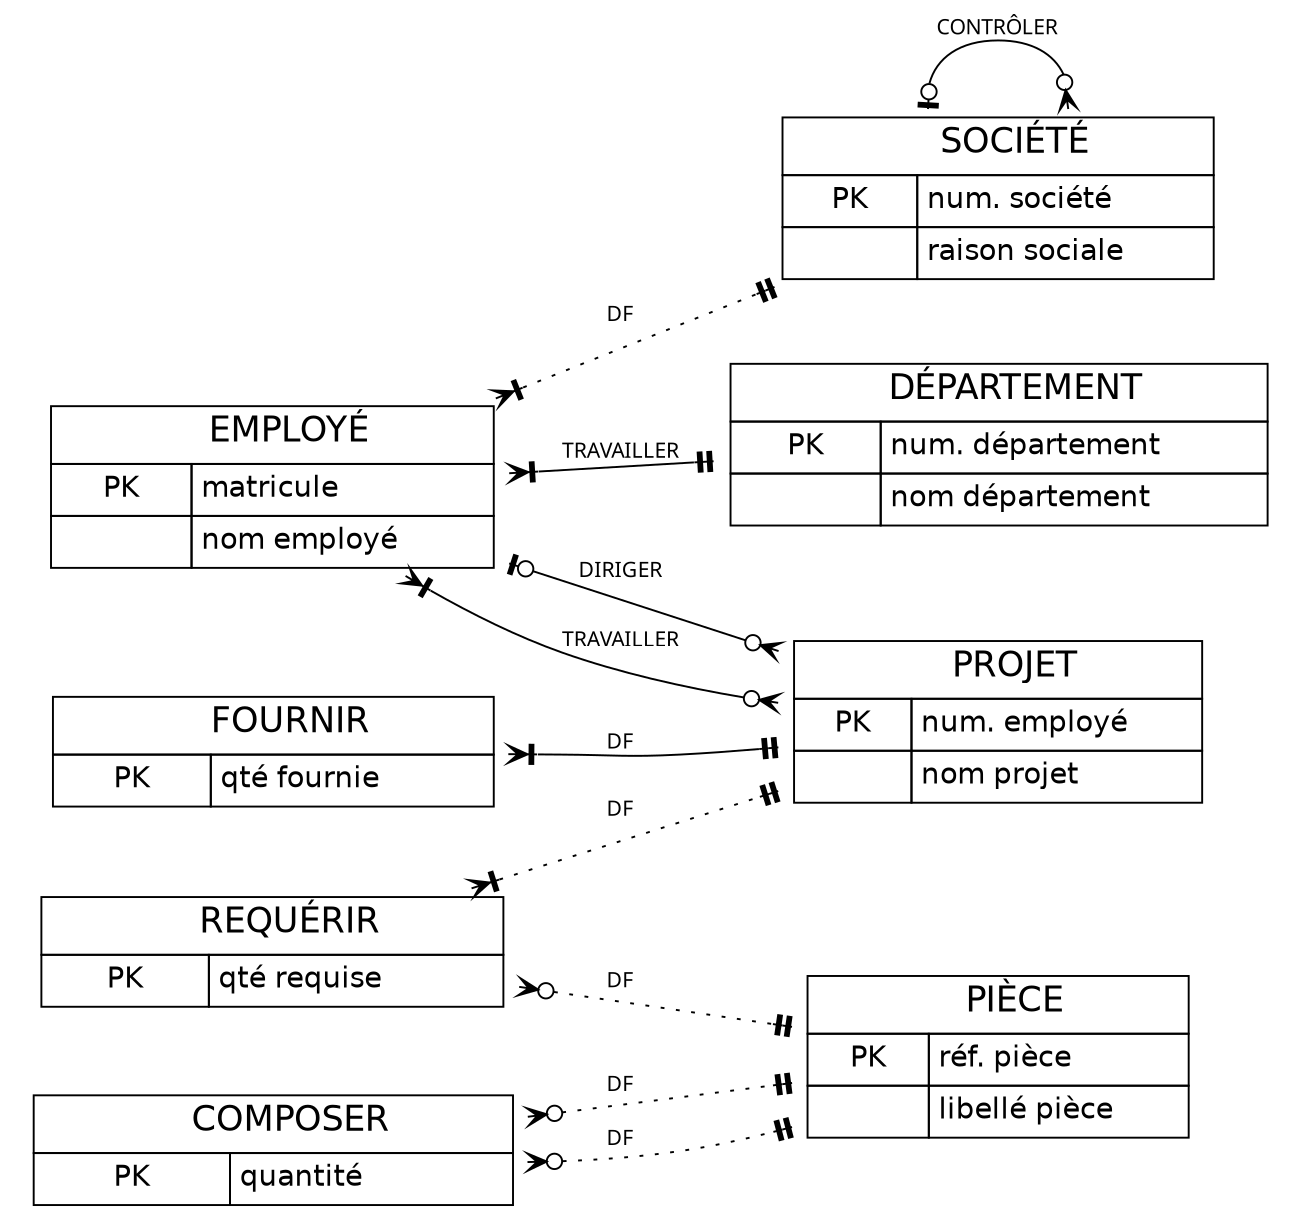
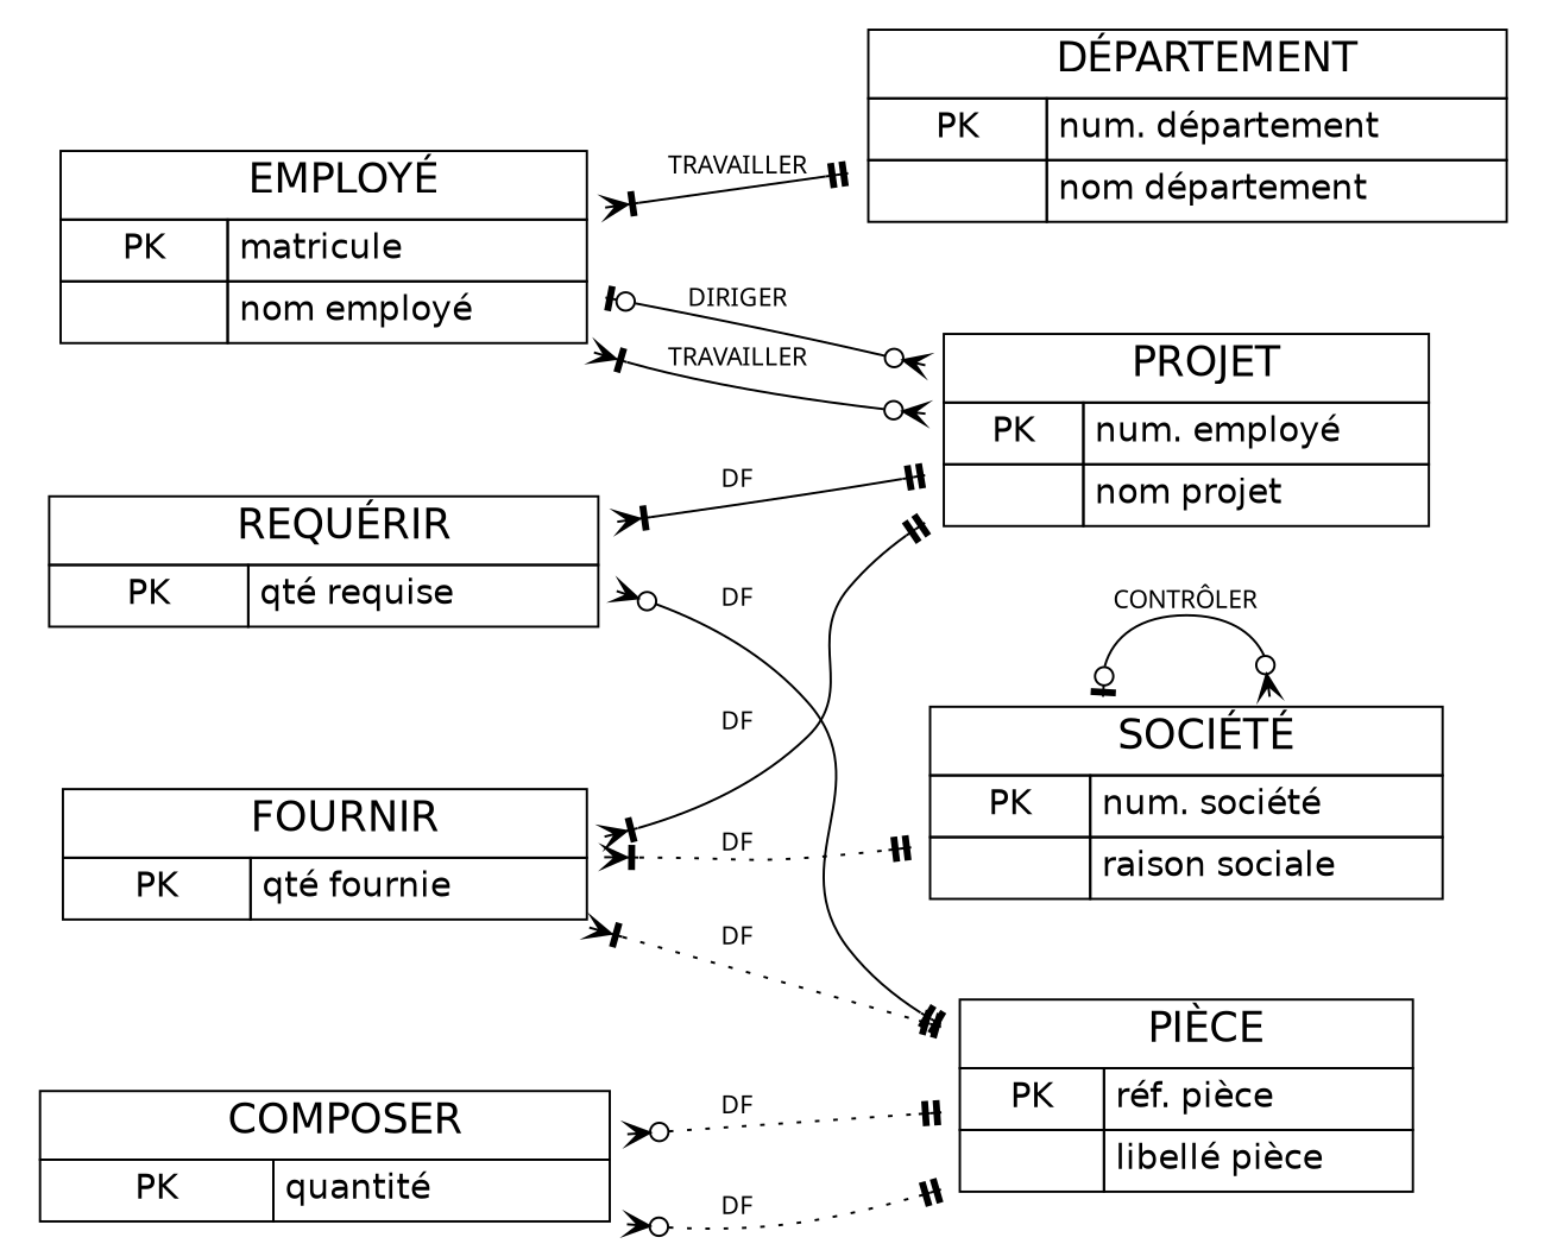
  digraph {
    bgcolor="#FFFFFF"
    nodesep=0.5
    rankdir=LR
    node [fontcolor="#000000" fontname=Helvetica fontsize=15 shape=none]
    edge [arrowhead=teetee arrowtail=crowtee color="#000000" dir=both fontcolor="#000000" fontname=Futura fontsize=11 penwidth=1 style=dotted]
    n1 [label=<<table         border="0"         cellborder="1"         cellspacing="0"         bgcolor="#FFFFFF"         color="#000000"         cellpadding="4"     >         <tr>             <td bgcolor="#FFFFFF" colspan="2">                 <font                     color="#000000"                     point-size="18"                 >EMPLOYÉ</font>             </td>         </tr>         <tr><td>PK</td><td align="left">matricule</td></tr>         <tr><td> </td><td align="left">nom employé</td></tr>     </table> >]
    n2 [label=<<table         border="0"         cellborder="1"         cellspacing="0"         bgcolor="#FFFFFF"         color="#000000"         cellpadding="4"     >         <tr>             <td bgcolor="#FFFFFF" colspan="2">                 <font                     color="#000000"                     point-size="18"                 >PROJET</font>             </td>         </tr>         <tr><td>PK</td><td align="left">num. employé</td></tr>         <tr><td> </td><td align="left">nom projet</td></tr>     </table> >]
    n3 [label=<<table         border="0"         cellborder="1"         cellspacing="0"         bgcolor="#FFFFFF"         color="#000000"         cellpadding="4"     >         <tr>             <td bgcolor="#FFFFFF" colspan="2">                 <font                     color="#000000"                     point-size="18"                 >DÉPARTEMENT</font>             </td>         </tr>         <tr><td>PK</td><td align="left">num. département</td></tr>         <tr><td> </td><td align="left">nom département</td></tr>     </table> >]
    n4 [label=<<table         border="0"         cellborder="1"         cellspacing="0"         bgcolor="#FFFFFF"         color="#000000"         cellpadding="4"     >         <tr>             <td bgcolor="#FFFFFF" colspan="2">                 <font                     color="#000000"                     point-size="18"                 >REQUÉRIR</font>             </td>         </tr>         <tr><td>PK</td><td align="left">qté requise</td></tr>     </table> >]
    n5 [label=<<table         border="0"         cellborder="1"         cellspacing="0"         bgcolor="#FFFFFF"         color="#000000"         cellpadding="4"     >         <tr>             <td bgcolor="#FFFFFF" colspan="2">                 <font                     color="#000000"                     point-size="18"                 >PIÈCE</font>             </td>         </tr>         <tr><td>PK</td><td align="left">réf. pièce</td></tr>         <tr><td> </td><td align="left">libellé pièce</td></tr>     </table> >]
    n6 [label=<<table         border="0"         cellborder="1"         cellspacing="0"         bgcolor="#FFFFFF"         color="#000000"         cellpadding="4"     >         <tr>             <td bgcolor="#FFFFFF" colspan="2">                 <font                     color="#000000"                     point-size="18"                 >COMPOSER</font>             </td>         </tr>         <tr><td>PK</td><td align="left">quantité</td></tr>     </table> >]
    n7 [label=<<table         border="0"         cellborder="1"         cellspacing="0"         bgcolor="#FFFFFF"         color="#000000"         cellpadding="4"     >         <tr>             <td bgcolor="#FFFFFF" colspan="2">                 <font                     color="#000000"                     point-size="18"                 >FOURNIR</font>             </td>         </tr>         <tr><td>PK</td><td align="left">qté fournie</td></tr>     </table> >]
    n8 [label=<<table         border="0"         cellborder="1"         cellspacing="0"         bgcolor="#FFFFFF"         color="#000000"         cellpadding="4"     >         <tr>             <td bgcolor="#FFFFFF" colspan="2">                 <font                     color="#000000"                     point-size="18"                 >SOCIÉTÉ</font>             </td>         </tr>         <tr><td>PK</td><td align="left">num. société</td></tr>         <tr><td> </td><td align="left">raison sociale</td></tr>     </table> >]
    n1 -> n2 [arrowhead=crowodot arrowtail=teeodot label=DIRIGER style=""]
    n1 -> n2 [arrowhead=crowodot label=TRAVAILLER style=""]
    n1 -> n3 [label=TRAVAILLER style=""]
-   n4 -> n2 [label=DF]
-   n4 -> n5 [arrowtail=crowodot label=DF]
+   n4 -> n2 [label=DF style=solid]
+   n4 -> n5 [arrowtail=crowodot label=DF style=solid]
    n6 -> n5 [arrowtail=crowodot label=DF]
    n6 -> n5 [arrowtail=crowodot label=DF]
    n7 -> n2 [label=DF style=solid]
-   n1 -> n8 [label=DF]
+   n7 -> n5 [label=DF]
+   n7 -> n8 [label=DF]
    n8 -> n8 [arrowhead=crowodot arrowtail=teeodot label="CONTRÔLER" style=""]
  }
